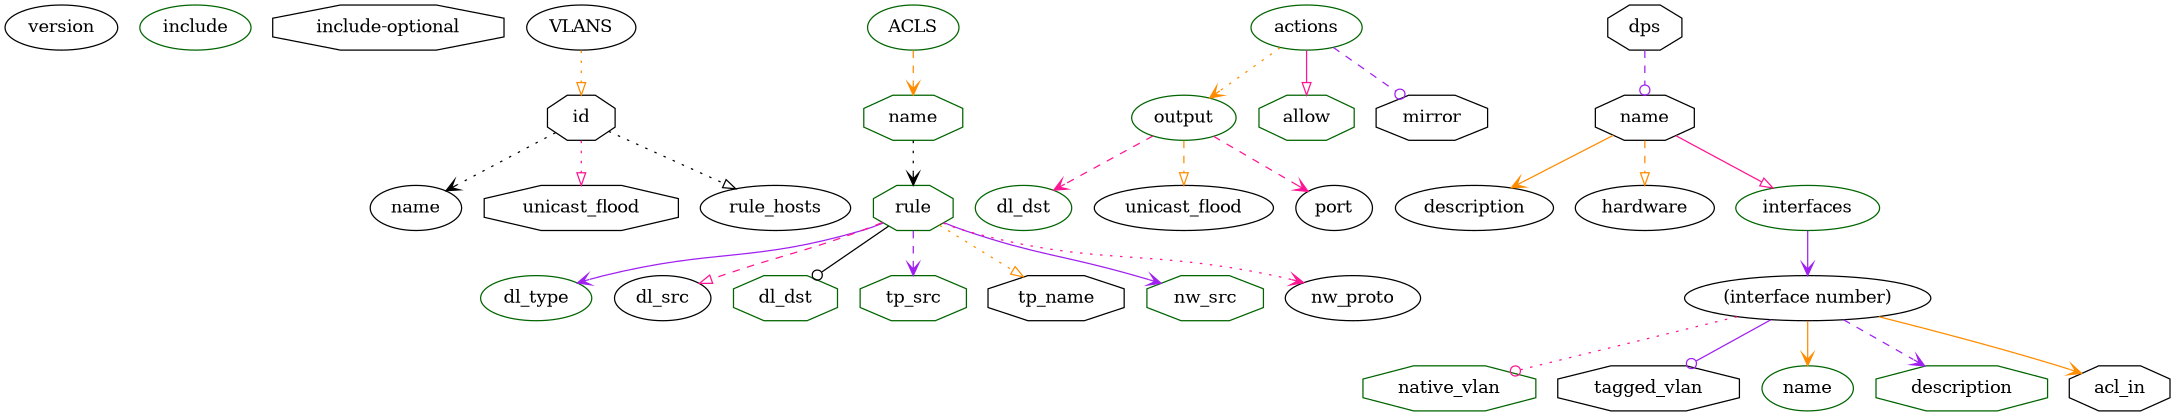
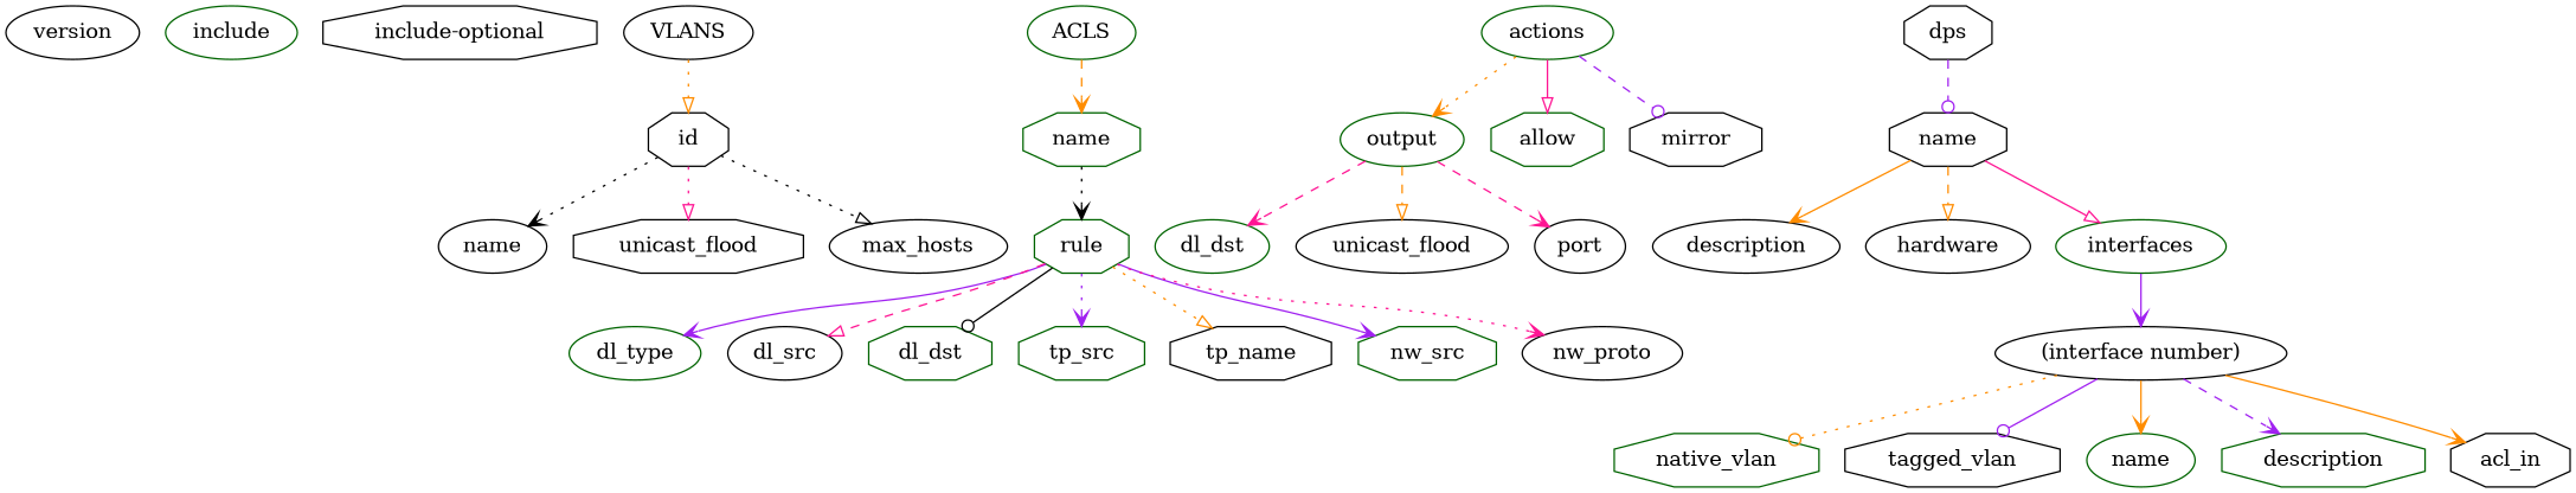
  digraph {
    node [color=black shape=ellipse]
    edge [arrowhead=vee color=darkorange style=dotted]
    version
    include [color=darkgreen]
    n3 [label="include-optional" shape=octagon]
    id [shape=octagon]
    VLANS
    n6 [label=name]
    unicast_flood [shape=octagon]
-   max_hosts [label=rule_hosts]
+   max_hosts
    n9 [color=darkgreen label=name shape=octagon]
    rule [color=darkgreen shape=octagon]
    dl_type [color=darkgreen]
    dl_src
    dl_dst [color=darkgreen shape=octagon]
    tp_src [color=darkgreen shape=octagon]
    n15 [label=tp_name shape=octagon]
    nw_src [color=darkgreen shape=octagon]
    nw_proto
    ACLS [color=darkgreen]
    actions [color=darkgreen]
    output [color=darkgreen]
    allow [color=darkgreen shape=octagon]
    mirror [shape=octagon]
    n23 [color=darkgreen label=dl_dst]
    n24 [label=unicast_flood]
    port
    n26 [label=name shape=octagon]
    description
    hardware
    interfaces [color=darkgreen]
    n30 [label="(interface number)"]
    dps [shape=octagon]
    native_vlan [color=darkgreen shape=octagon]
    tagged_vlan [shape=octagon]
    n34 [color=darkgreen label=name]
    n35 [color=darkgreen label=description shape=octagon]
    acl_in [shape=octagon]
    id -> n6 [color=black]
    id -> unicast_flood [arrowhead=onormal color=deeppink]
    id -> max_hosts [arrowhead=onormal color=black]
    VLANS -> id [arrowhead=onormal]
    n9 -> rule [color=black]
    rule -> dl_type [color=purple style=solid]
    rule -> dl_src [arrowhead=onormal color=deeppink style=dashed]
    rule -> dl_dst [arrowhead=odot color=black style=solid]
-   rule -> tp_src [color=purple style=dashed]
+   rule -> tp_src [color=purple]
    rule -> n15 [arrowhead=onormal]
    rule -> nw_src [color=purple style=solid]
    rule -> nw_proto [color=deeppink]
    ACLS -> n9 [style=dashed]
    actions -> output
    actions -> allow [arrowhead=onormal color=deeppink style=solid]
    actions -> mirror [arrowhead=odot color=purple style=dashed]
    output -> n23 [color=deeppink style=dashed]
    output -> n24 [arrowhead=onormal style=dashed]
    output -> port [color=deeppink style=dashed]
    n26 -> description [style=solid]
    n26 -> hardware [arrowhead=onormal style=dashed]
    n26 -> interfaces [arrowhead=onormal color=deeppink style=solid]
    interfaces -> n30 [color=purple style=solid]
-   n30 -> native_vlan [arrowhead=odot color=deeppink]
+   n30 -> native_vlan [arrowhead=odot]
    n30 -> tagged_vlan [arrowhead=odot color=purple style=solid]
    n30 -> n34 [style=solid]
    n30 -> n35 [color=purple style=dashed]
    n30 -> acl_in [style=solid]
    dps -> n26 [arrowhead=odot color=purple style=dashed]
  }
